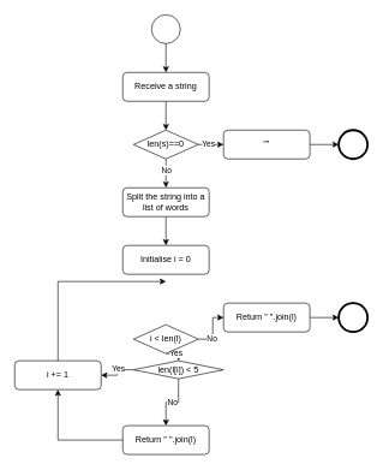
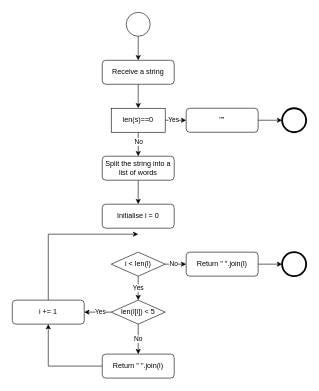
  <mxCell id="0" />
  <mxCell id="1" parent="0" />
  <mxCell id="2" style="edgeStyle=orthogonalEdgeStyle;rounded=0;orthogonalLoop=1;jettySize=auto;html=1;exitX=0.5;exitY=1;exitDx=0;exitDy=0;entryX=0.5;entryY=0;entryDx=0;entryDy=0;" edge="1" parent="1" source="3" target="5"><mxGeometry relative="1" as="geometry" /></mxCell>
  <mxCell id="3" value="" style="ellipse;whiteSpace=wrap;html=1;aspect=fixed;" vertex="1" parent="1"><mxGeometry x="210" y="20" width="40" height="40" as="geometry" /></mxCell>
  <mxCell id="4" style="edgeStyle=orthogonalEdgeStyle;rounded=0;orthogonalLoop=1;jettySize=auto;html=1;exitX=0.5;exitY=1;exitDx=0;exitDy=0;entryX=0.5;entryY=0;entryDx=0;entryDy=0;" edge="1" parent="1" source="5" target="10"><mxGeometry relative="1" as="geometry" /></mxCell>
  <mxCell id="5" value="Receive a string" style="rounded=1;whiteSpace=wrap;html=1;" vertex="1" parent="1"><mxGeometry x="170" y="100" width="120" height="40" as="geometry" /></mxCell>
  <mxCell id="6" value="" style="edgeStyle=orthogonalEdgeStyle;rounded=0;orthogonalLoop=1;jettySize=auto;html=1;exitX=1;exitY=0.5;exitDx=0;exitDy=0;entryX=0;entryY=0.5;entryDx=0;entryDy=0;" edge="1" parent="1" source="10" target="12"><mxGeometry relative="1" as="geometry" /></mxCell>
  <mxCell id="7" value="Yes" style="edgeLabel;html=1;align=center;verticalAlign=middle;resizable=0;points=[];" vertex="1" connectable="0" parent="6"><mxGeometry x="-0.624" y="3" relative="1" as="geometry"><mxPoint x="6" y="2" as="offset" /></mxGeometry></mxCell>
  <mxCell id="8" style="edgeStyle=orthogonalEdgeStyle;rounded=0;orthogonalLoop=1;jettySize=auto;html=1;exitX=0.5;exitY=1;exitDx=0;exitDy=0;entryX=0.5;entryY=0;entryDx=0;entryDy=0;" edge="1" parent="1" source="10" target="15"><mxGeometry relative="1" as="geometry" /></mxCell>
  <mxCell id="9" value="No" style="edgeLabel;html=1;align=center;verticalAlign=middle;resizable=0;points=[];" vertex="1" connectable="0" parent="8"><mxGeometry x="-0.241" relative="1" as="geometry"><mxPoint as="offset" /></mxGeometry></mxCell>
- <mxCell id="10" value="len(s)==0" style="rhombus;whiteSpace=wrap;html=1;" vertex="1" parent="1"><mxGeometry x="185" y="180" width="90" height="40" as="geometry" /></mxCell>
+ <mxCell id="10" value="len(s)==0" style="whiteSpace=wrap;html=1;rounded=0;" vertex="1" parent="1"><mxGeometry x="185" y="180" width="90" height="40" as="geometry" /></mxCell>
  <mxCell id="11" style="edgeStyle=orthogonalEdgeStyle;rounded=0;orthogonalLoop=1;jettySize=auto;html=1;exitX=1;exitY=0.5;exitDx=0;exitDy=0;entryX=0;entryY=0.5;entryDx=0;entryDy=0;" edge="1" parent="1" source="12" target="13"><mxGeometry relative="1" as="geometry" /></mxCell>
  <mxCell id="12" value="&quot;&quot;" style="rounded=1;whiteSpace=wrap;html=1;" vertex="1" parent="1"><mxGeometry x="310" y="180" width="120" height="40" as="geometry" /></mxCell>
  <mxCell id="13" value="" style="ellipse;whiteSpace=wrap;html=1;aspect=fixed;strokeWidth=3;" vertex="1" parent="1"><mxGeometry x="470" y="180" width="40" height="40" as="geometry" /></mxCell>
  <mxCell id="14" style="edgeStyle=orthogonalEdgeStyle;rounded=0;orthogonalLoop=1;jettySize=auto;html=1;exitX=0.5;exitY=1;exitDx=0;exitDy=0;entryX=0.5;entryY=0;entryDx=0;entryDy=0;" edge="1" parent="1" source="15" target="16"><mxGeometry relative="1" as="geometry" /></mxCell>
  <mxCell id="15" value="Split the string into a list of words" style="rounded=1;whiteSpace=wrap;html=1;" vertex="1" parent="1"><mxGeometry x="170" y="260" width="120" height="40" as="geometry" /></mxCell>
  <mxCell id="16" value="Initialise i = 0" style="rounded=1;whiteSpace=wrap;html=1;" vertex="1" parent="1"><mxGeometry x="170" y="340" width="120" height="40" as="geometry" /></mxCell>
  <mxCell id="17" value="Yes" style="edgeStyle=orthogonalEdgeStyle;rounded=0;orthogonalLoop=1;jettySize=auto;html=1;exitX=0.5;exitY=1;exitDx=0;exitDy=0;entryX=0.5;entryY=0;entryDx=0;entryDy=0;" edge="1" parent="1" source="18" target="27"><mxGeometry relative="1" as="geometry" /></mxCell>
- <mxCell id="18" value="i &amp;lt; len(l)" style="rhombus;whiteSpace=wrap;html=1;" vertex="1" parent="1"><mxGeometry x="185" y="450" width="90" height="40" as="geometry" /></mxCell>
+ <mxCell id="18" value="i &amp;lt; len(l)" style="rhombus;whiteSpace=wrap;html=1;" vertex="1" parent="1"><mxGeometry x="185" y="420" width="90" height="40" as="geometry" /></mxCell>
  <mxCell id="19" value="" style="edgeStyle=orthogonalEdgeStyle;rounded=0;orthogonalLoop=1;jettySize=auto;html=1;exitX=1;exitY=0.5;exitDx=0;exitDy=0;entryX=0;entryY=0.5;entryDx=0;entryDy=0;" edge="1" parent="1" target="22" source="18"><mxGeometry relative="1" as="geometry"><mxPoint x="285" y="440" as="sourcePoint" /></mxGeometry></mxCell>
  <mxCell id="20" value="No" style="edgeLabel;html=1;align=center;verticalAlign=middle;resizable=0;points=[];" vertex="1" connectable="0" parent="19"><mxGeometry x="-0.624" y="3" relative="1" as="geometry"><mxPoint x="6" y="2" as="offset" /></mxGeometry></mxCell>
  <mxCell id="21" style="edgeStyle=orthogonalEdgeStyle;rounded=0;orthogonalLoop=1;jettySize=auto;html=1;exitX=1;exitY=0.5;exitDx=0;exitDy=0;entryX=0;entryY=0.5;entryDx=0;entryDy=0;" edge="1" parent="1" source="22" target="23"><mxGeometry relative="1" as="geometry" /></mxCell>
  <mxCell id="22" value="Return &quot; &quot;.join(l)" style="rounded=1;whiteSpace=wrap;html=1;" vertex="1" parent="1"><mxGeometry x="310" y="420" width="120" height="40" as="geometry" /></mxCell>
  <mxCell id="23" value="" style="ellipse;whiteSpace=wrap;html=1;aspect=fixed;strokeWidth=3;" vertex="1" parent="1"><mxGeometry x="470" y="420" width="40" height="40" as="geometry" /></mxCell>
  <mxCell id="24" style="edgeStyle=orthogonalEdgeStyle;rounded=0;orthogonalLoop=1;jettySize=auto;html=1;exitX=0;exitY=0.5;exitDx=0;exitDy=0;entryX=1;entryY=0.5;entryDx=0;entryDy=0;" edge="1" parent="1" source="27" target="29"><mxGeometry relative="1" as="geometry" /></mxCell>
  <mxCell id="25" value="Yes" style="edgeLabel;html=1;align=center;verticalAlign=middle;resizable=0;points=[];" vertex="1" connectable="0" parent="24"><mxGeometry x="-0.235" y="3" relative="1" as="geometry"><mxPoint x="-2" y="-4" as="offset" /></mxGeometry></mxCell>
  <mxCell id="26" value="No" style="edgeStyle=orthogonalEdgeStyle;rounded=0;orthogonalLoop=1;jettySize=auto;html=1;exitX=0.5;exitY=1;exitDx=0;exitDy=0;entryX=0.5;entryY=0;entryDx=0;entryDy=0;" edge="1" parent="1" source="27" target="31"><mxGeometry relative="1" as="geometry" /></mxCell>
- <mxCell id="27" value="len(l[i]) &amp;lt; 5" style="rhombus;whiteSpace=wrap;html=1;" vertex="1" parent="1"><mxGeometry x="185" y="500" width="125" height="25" as="geometry" /></mxCell>
+ <mxCell id="27" value="len(l[i]) &amp;lt; 5" style="rhombus;whiteSpace=wrap;html=1;" vertex="1" parent="1"><mxGeometry x="185" y="500" width="90" height="40" as="geometry" /></mxCell>
  <mxCell id="28" style="edgeStyle=orthogonalEdgeStyle;rounded=0;orthogonalLoop=1;jettySize=auto;html=1;exitX=0.5;exitY=0;exitDx=0;exitDy=0;" edge="1" parent="1" source="29"><mxGeometry relative="1" as="geometry"><mxPoint x="230" y="390" as="targetPoint" /><Array as="points"><mxPoint x="80" y="390" /></Array></mxGeometry></mxCell>
  <mxCell id="29" value="i += 1" style="rounded=1;whiteSpace=wrap;html=1;" vertex="1" parent="1"><mxGeometry x="20" y="500" width="120" height="40" as="geometry" /></mxCell>
  <mxCell id="30" style="edgeStyle=orthogonalEdgeStyle;rounded=0;orthogonalLoop=1;jettySize=auto;html=1;exitX=0;exitY=0.5;exitDx=0;exitDy=0;entryX=0.5;entryY=1;entryDx=0;entryDy=0;" edge="1" parent="1" source="31" target="29"><mxGeometry relative="1" as="geometry" /></mxCell>
  <mxCell id="31" value="Return &quot; &quot;.join(l)" style="rounded=1;whiteSpace=wrap;html=1;" vertex="1" parent="1"><mxGeometry x="170" y="590" width="120" height="40" as="geometry" /></mxCell>
